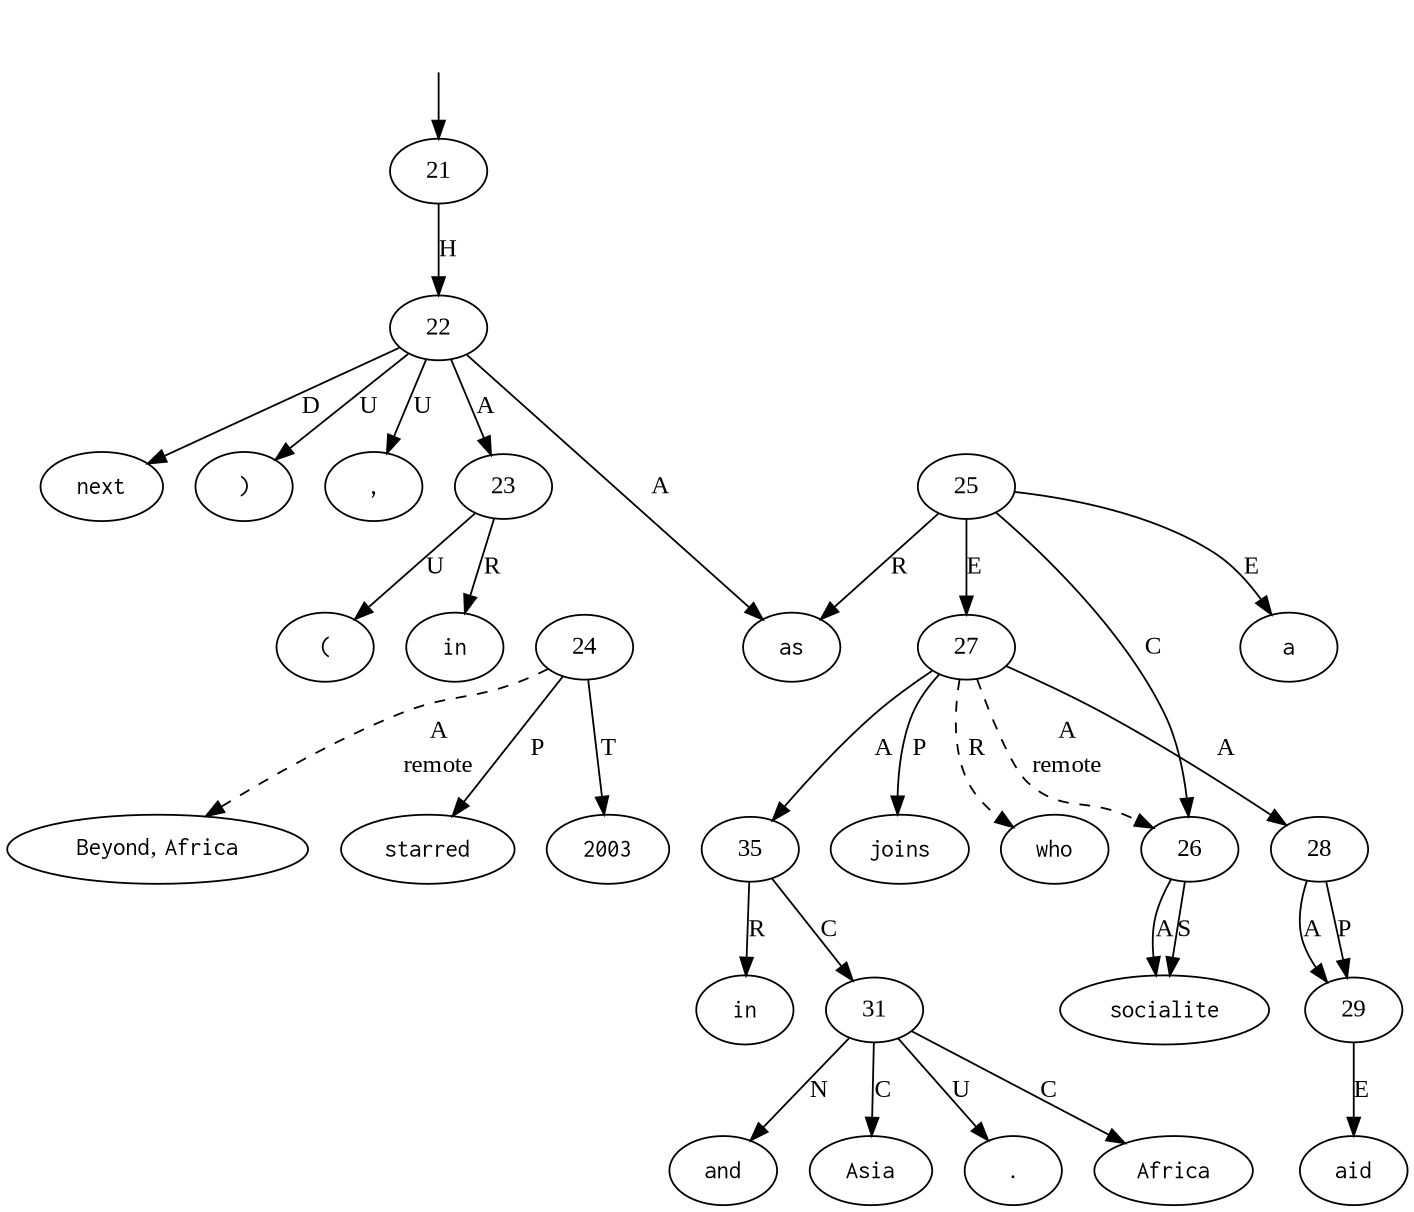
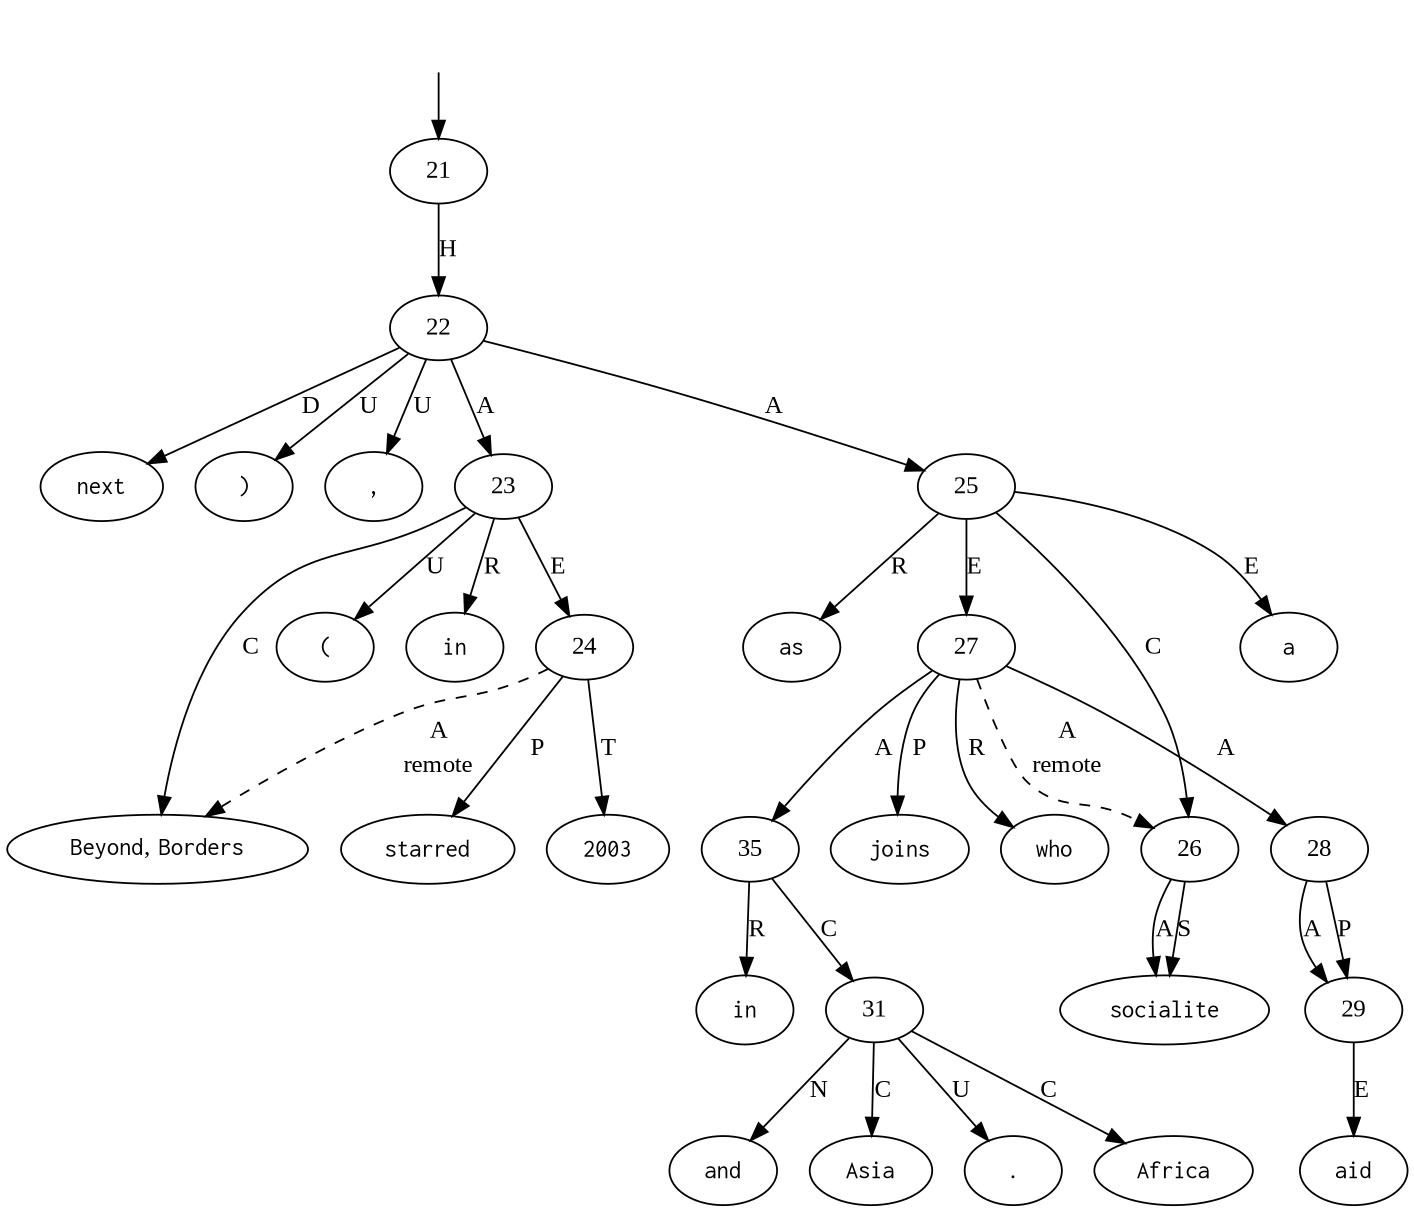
  digraph {
    fontname="Liberation Serif"
    node [fontname="Liberation Serif" shape=oval]
    edge [fontname="Liberation Serif"]
    top [style=invis shape=""]
    21 [shape=""]
    22 [shape=""]
    n4 [label=<<table align="center" border="0" cellspacing="0"><tr><td colspan="2"><font face="Courier">next</font></td></tr></table>>]
    n5 [label=<<table align="center" border="0" cellspacing="0"><tr><td colspan="2"><font face="Courier">)</font></td></tr></table>>]
    n6 [label=<<table align="center" border="0" cellspacing="0"><tr><td colspan="2"><font face="Courier">,</font></td></tr></table>>]
    23 [shape=""]
    25 [shape=""]
    n9 [label=<<table align="center" border="0" cellspacing="0"><tr><td colspan="2"><font face="Courier">starred</font></td></tr></table>>]
    n10 [label=<<table align="center" border="0" cellspacing="0"><tr><td colspan="2"><font face="Courier">in</font></td></tr></table>>]
-   n11 [label=<<table align="center" border="0" cellspacing="0"><tr><td colspan="2"><font face="Courier">Beyond</font>,&nbsp;<font face="Courier">Africa</font></td></tr></table>>]
+   n11 [label=<<table align="center" border="0" cellspacing="0"><tr><td colspan="2"><font face="Courier">Beyond</font>,&nbsp;<font face="Courier">Borders</font></td></tr></table>>]
    n12 [label=<<table align="center" border="0" cellspacing="0"><tr><td colspan="2"><font face="Courier">(</font></td></tr></table>>]
    n13 [label=<<table align="center" border="0" cellspacing="0"><tr><td colspan="2"><font face="Courier">2003</font></td></tr></table>>]
    n14 [label=<<table align="center" border="0" cellspacing="0"><tr><td colspan="2"><font face="Courier">as</font></td></tr></table>>]
    n15 [label=<<table align="center" border="0" cellspacing="0"><tr><td colspan="2"><font face="Courier">a</font></td></tr></table>>]
    n16 [label=<<table align="center" border="0" cellspacing="0"><tr><td colspan="2"><font face="Courier">socialite</font></td></tr></table>>]
    n17 [label=<<table align="center" border="0" cellspacing="0"><tr><td colspan="2"><font face="Courier">who</font></td></tr></table>>]
    n18 [label=<<table align="center" border="0" cellspacing="0"><tr><td colspan="2"><font face="Courier">joins</font></td></tr></table>>]
    n19 [label=<<table align="center" border="0" cellspacing="0"><tr><td colspan="2"><font face="Courier">aid</font></td></tr></table>>]
    n20 [label=<<table align="center" border="0" cellspacing="0"><tr><td colspan="2"><font face="Courier">in</font></td></tr></table>>]
    n21 [label=<<table align="center" border="0" cellspacing="0"><tr><td colspan="2"><font face="Courier">Africa</font></td></tr></table>>]
    n22 [label=<<table align="center" border="0" cellspacing="0"><tr><td colspan="2"><font face="Courier">and</font></td></tr></table>>]
    n23 [label=<<table align="center" border="0" cellspacing="0"><tr><td colspan="2"><font face="Courier">Asia</font></td></tr></table>>]
    n24 [label=<<table align="center" border="0" cellspacing="0"><tr><td colspan="2"><font face="Courier">.</font></td></tr></table>>]
    24 [shape=""]
    27 [shape=""]
    26 [shape=""]
    28 [shape=""]
    n29 [label=35 shape=""]
    29 [shape=""]
    31 [shape=""]
    top -> 21
    21 -> 22 [label=H]
    22 -> n4 [label=D]
    22 -> n5 [label=U]
    22 -> n6 [label=U]
    22 -> 23 [label=A]
-   22 -> n14 [label=A]
+   22 -> 25 [label=A]
    23 -> n10 [label=R]
+   23 -> n11 [label=C]
    23 -> n12 [label=U]
+   23 -> 24 [label=E]
    25 -> n14 [label=R]
    25 -> n15 [label=E]
    25 -> 27 [label=E]
    25 -> 26 [label=C]
    24 -> n9 [label=P]
    24 -> n11 [label=<<table align="center" border="0" cellspacing="0"><tr><td colspan="1">A</td></tr><tr><td>remote</td></tr></table>> style=dashed]
    24 -> n13 [label=T]
-   27 -> n17 [label=R style=dashed]
+   27 -> n17 [label=R]
    27 -> n18 [label=P]
    27 -> 26 [label=<<table align="center" border="0" cellspacing="0"><tr><td colspan="1">A</td></tr><tr><td>remote</td></tr></table>> style=dashed]
    27 -> 28 [label=A]
    27 -> n29 [label=A]
    26 -> n16 [label=A]
    26 -> n16 [label=S]
    28 -> 29 [label=A]
    28 -> 29 [label=P]
    n29 -> n20 [label=R]
    n29 -> 31 [label=C]
    29 -> n19 [label=E]
    31 -> n21 [label=C]
    31 -> n22 [label=N]
    31 -> n23 [label=C]
    31 -> n24 [label=U]
  }
